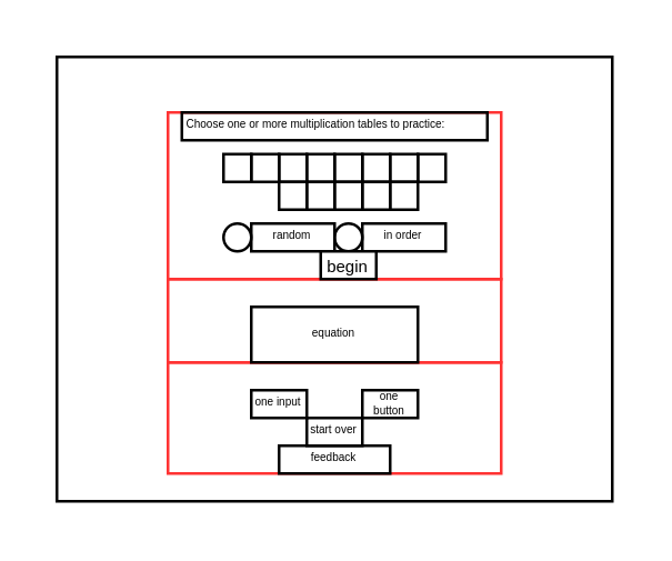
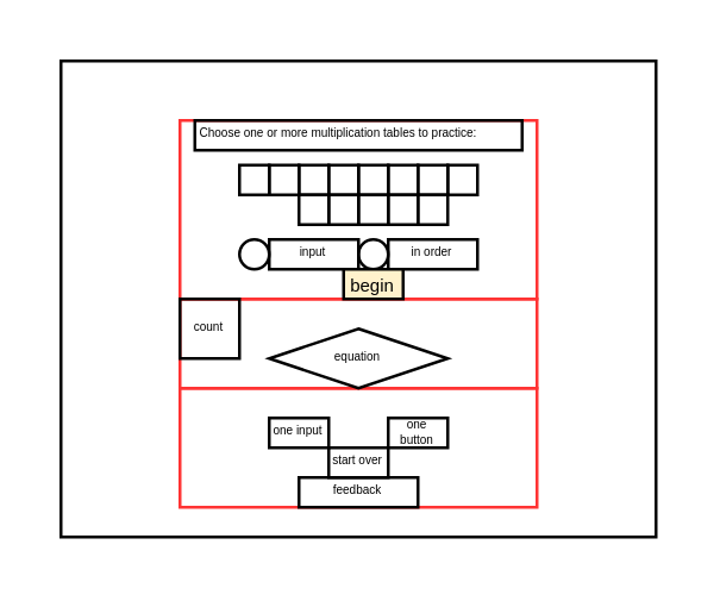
  <mxCell id="0" />
  <mxCell id="1" parent="0" />
  <mxCell id="2" value="&lt;p&gt;&lt;/p&gt;&lt;blockquote style=&quot;margin: 0 0 0 40px ; border: none ; padding: 0px&quot;&gt;&lt;p style=&quot;text-align: justify ; line-height: 1.3&quot;&gt;&lt;br&gt;&lt;/p&gt;&lt;/blockquote&gt;&lt;p&gt;&lt;/p&gt;" style="rounded=0;whiteSpace=wrap;html=1;fillColor=none;align=left;" vertex="1" parent="1"><mxGeometry x="20" y="20" width="200" height="160" as="geometry" /></mxCell>
  <mxCell id="3" value="" style="rounded=0;whiteSpace=wrap;html=1;fillColor=none;strokeColor=#FF3333;" vertex="1" parent="1"><mxGeometry x="60" y="100" width="120" height="30" as="geometry" /></mxCell>
  <mxCell id="4" value="" style="rounded=0;whiteSpace=wrap;html=1;fontSize=4;fillColor=none;strokeColor=#FF3333;" vertex="1" parent="1"><mxGeometry x="60" y="130" width="120" height="40" as="geometry" /></mxCell>
  <mxCell id="5" value="" style="rounded=0;whiteSpace=wrap;html=1;fillColor=none;spacingTop=-1;verticalAlign=top;horizontal=0;strokeColor=#FF3333;" vertex="1" parent="1"><mxGeometry x="60" y="40" width="120" height="60" as="geometry" /></mxCell>
  <mxCell id="6" style="edgeStyle=orthogonalEdgeStyle;rounded=0;orthogonalLoop=1;jettySize=auto;html=1;exitX=0.5;exitY=1;exitDx=0;exitDy=0;" edge="1" parent="1" source="5" target="5"><mxGeometry relative="1" as="geometry" /></mxCell>
  <mxCell id="7" style="edgeStyle=orthogonalEdgeStyle;rounded=0;orthogonalLoop=1;jettySize=auto;html=1;exitX=0.5;exitY=1;exitDx=0;exitDy=0;" edge="1" parent="1" source="2" target="2"><mxGeometry relative="1" as="geometry" /></mxCell>
  <mxCell id="8" value="&lt;p style=&quot;font-size: 4px;&quot;&gt;&lt;font style=&quot;font-size: 4px; line-height: 0;&quot;&gt;Choose one or more multiplication tables to practice:&lt;/font&gt;&lt;/p&gt;" style="rounded=0;whiteSpace=wrap;html=1;fillColor=none;align=left;verticalAlign=middle;horizontal=1;fontSize=4;" vertex="1" parent="1"><mxGeometry x="65" y="40" width="110" height="10" as="geometry" /></mxCell>
  <mxCell id="9" value="" style="whiteSpace=wrap;html=1;aspect=fixed;fontSize=4;fillColor=none;" vertex="1" parent="1"><mxGeometry x="120" y="65" width="10" height="10" as="geometry" /></mxCell>
  <mxCell id="10" value="" style="whiteSpace=wrap;html=1;aspect=fixed;fontSize=4;fillColor=none;" vertex="1" parent="1"><mxGeometry x="80" y="55" width="10" height="10" as="geometry" /></mxCell>
  <mxCell id="11" value="" style="whiteSpace=wrap;html=1;aspect=fixed;fontSize=4;fillColor=none;" vertex="1" parent="1"><mxGeometry x="90" y="55" width="10" height="10" as="geometry" /></mxCell>
  <mxCell id="12" value="" style="whiteSpace=wrap;html=1;aspect=fixed;fontSize=4;fillColor=none;" vertex="1" parent="1"><mxGeometry x="100" y="55" width="10" height="10" as="geometry" /></mxCell>
  <mxCell id="13" value="" style="whiteSpace=wrap;html=1;aspect=fixed;fontSize=4;fillColor=none;" vertex="1" parent="1"><mxGeometry x="110" y="55" width="10" height="10" as="geometry" /></mxCell>
  <mxCell id="14" value="" style="whiteSpace=wrap;html=1;aspect=fixed;fontSize=4;fillColor=none;" vertex="1" parent="1"><mxGeometry x="120" y="55" width="10" height="10" as="geometry" /></mxCell>
  <mxCell id="15" value="" style="whiteSpace=wrap;html=1;aspect=fixed;fontSize=4;fillColor=none;" vertex="1" parent="1"><mxGeometry x="130" y="55" width="10" height="10" as="geometry" /></mxCell>
  <mxCell id="16" value="" style="whiteSpace=wrap;html=1;aspect=fixed;fontSize=4;fillColor=none;" vertex="1" parent="1"><mxGeometry x="140" y="55" width="10" height="10" as="geometry" /></mxCell>
  <mxCell id="17" value="" style="whiteSpace=wrap;html=1;aspect=fixed;fontSize=4;fillColor=none;" vertex="1" parent="1"><mxGeometry x="150" y="55" width="10" height="10" as="geometry" /></mxCell>
  <mxCell id="18" value="" style="whiteSpace=wrap;html=1;aspect=fixed;fontSize=4;fillColor=none;" vertex="1" parent="1"><mxGeometry x="110" y="65" width="10" height="10" as="geometry" /></mxCell>
  <mxCell id="19" value="" style="whiteSpace=wrap;html=1;aspect=fixed;fontSize=4;fillColor=none;" vertex="1" parent="1"><mxGeometry x="130" y="65" width="10" height="10" as="geometry" /></mxCell>
  <mxCell id="20" value="" style="whiteSpace=wrap;html=1;aspect=fixed;fontSize=4;fillColor=none;" vertex="1" parent="1"><mxGeometry x="140" y="65" width="10" height="10" as="geometry" /></mxCell>
  <mxCell id="21" value="" style="whiteSpace=wrap;html=1;aspect=fixed;fontSize=4;fillColor=none;" vertex="1" parent="1"><mxGeometry x="100" y="65" width="10" height="10" as="geometry" /></mxCell>
  <mxCell id="22" value="" style="ellipse;whiteSpace=wrap;html=1;aspect=fixed;fontSize=4;fillColor=none;" vertex="1" parent="1"><mxGeometry x="80" y="80" width="10" height="10" as="geometry" /></mxCell>
- <mxCell id="23" value="random" style="rounded=0;whiteSpace=wrap;html=1;fontSize=4;fillColor=none;" vertex="1" parent="1"><mxGeometry x="90" y="80" width="30" height="10" as="geometry" /></mxCell>
+ <mxCell id="23" value="input" style="rounded=0;whiteSpace=wrap;html=1;fontSize=4;fillColor=none;" vertex="1" parent="1"><mxGeometry x="90" y="80" width="30" height="10" as="geometry" /></mxCell>
  <mxCell id="24" value="" style="ellipse;whiteSpace=wrap;html=1;aspect=fixed;fontSize=4;fillColor=none;" vertex="1" parent="1"><mxGeometry x="120" y="80" width="10" height="10" as="geometry" /></mxCell>
  <mxCell id="25" value="in order" style="rounded=0;whiteSpace=wrap;html=1;fontSize=4;fillColor=none;" vertex="1" parent="1"><mxGeometry x="130" y="80" width="30" height="10" as="geometry" /></mxCell>
- <mxCell id="27" value="equation" style="rounded=0;whiteSpace=wrap;html=1;fontSize=4;fillColor=none;" vertex="1" parent="1"><mxGeometry x="90" y="110" width="60" height="20" as="geometry" /></mxCell>
+ <mxCell id="26" value="count" style="rounded=0;whiteSpace=wrap;html=1;fontSize=4;fillColor=none;" vertex="1" parent="1"><mxGeometry x="60" y="100" width="20" height="20" as="geometry" /></mxCell>
+ <mxCell id="27" value="equation" style="rhombus;whiteSpace=wrap;html=1;fontSize=4;fillColor=none;" vertex="1" parent="1"><mxGeometry x="90" y="110" width="60" height="20" as="geometry" /></mxCell>
  <mxCell id="28" value="one input" style="rounded=0;whiteSpace=wrap;html=1;fontSize=4;fillColor=none;" vertex="1" parent="1"><mxGeometry x="90" y="140" width="20" height="10" as="geometry" /></mxCell>
  <mxCell id="29" value="one button" style="rounded=0;whiteSpace=wrap;html=1;fontSize=4;fillColor=none;" vertex="1" parent="1"><mxGeometry x="130" y="140" width="20" height="10" as="geometry" /></mxCell>
  <mxCell id="30" value="feedback" style="rounded=0;whiteSpace=wrap;html=1;fontSize=4;fillColor=none;" vertex="1" parent="1"><mxGeometry x="100" y="160" width="40" height="10" as="geometry" /></mxCell>
  <mxCell id="31" value="start over" style="rounded=0;whiteSpace=wrap;html=1;fontSize=4;fillColor=none;" vertex="1" parent="1"><mxGeometry x="110" y="150" width="20" height="10" as="geometry" /></mxCell>
- <mxCell id="32" value="&lt;font style=&quot;font-size: 6px&quot;&gt;begin&lt;/font&gt;" style="rounded=0;whiteSpace=wrap;html=1;fontSize=9;strokeColor=#000000;fillColor=#FFFFFF;" vertex="1" parent="1"><mxGeometry x="115" y="90" width="20" height="10" as="geometry" /></mxCell>
+ <mxCell id="32" value="&lt;font style=&quot;font-size: 6px&quot;&gt;begin&lt;/font&gt;" style="rounded=0;whiteSpace=wrap;html=1;fontSize=9;strokeColor=#000000;fillColor=#fff2cc;" vertex="1" parent="1"><mxGeometry x="115" y="90" width="20" height="10" as="geometry" /></mxCell>
